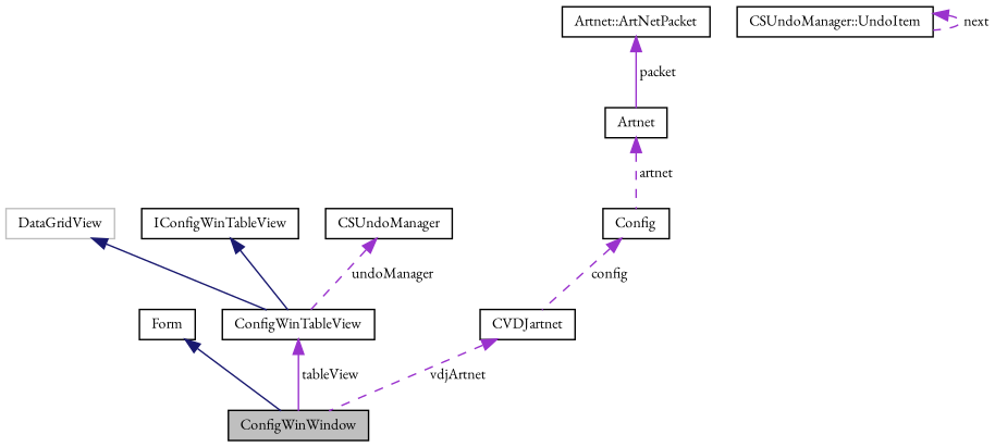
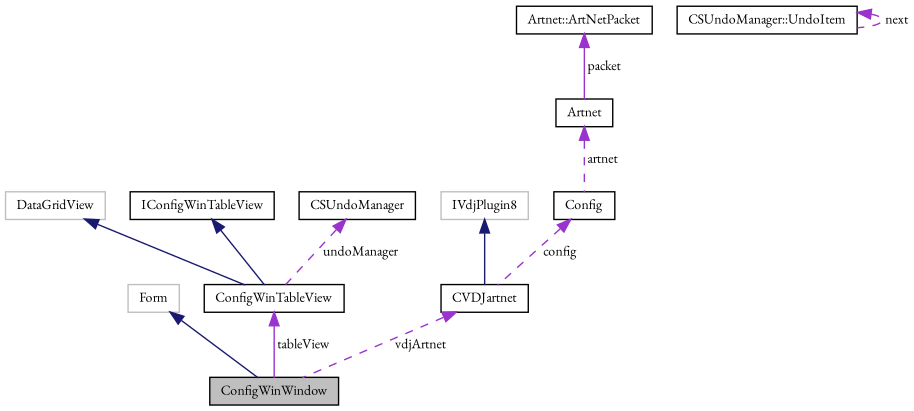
  digraph {
    fontname="EB Garamond"
    node [color=black fillcolor=white fontname="EB Garamond" fontsize=10 shape=record style=filled]
    edge [color=darkorchid3 dir=back fontname="EB Garamond" fontsize=10 labelfontname=Helvetica labelfontsize=10 style=solid]
    n1 [fillcolor=grey75 fontcolor=black height=0.2 label=ConfigWinWindow width=0.4]
-   n2 [height=0.2 label=Form width=0.4]
+   n2 [color=grey75 height=0.2 label=Form width=0.4]
    n3 [height=0.2 label=ConfigWinTableView width=0.4]
    n4 [color=grey75 height=0.2 label=DataGridView width=0.4]
    n5 [height=0.2 label=IConfigWinTableView width=0.4]
    n6 [height=0.2 label=CSUndoManager width=0.4]
    n7 [height=0.2 label="CSUndoManager::UndoItem" width=0.4]
    n8 [height=0.2 label=CVDJartnet width=0.4]
+   n9 [color=grey75 height=0.2 label=IVdjPlugin8 width=0.4]
    n10 [height=0.2 label=Config width=0.4]
    n11 [height=0.2 label=Artnet width=0.4]
    n12 [height=0.2 label="Artnet::ArtNetPacket" width=0.4]
    n2 -> n1 [color=midnightblue]
    n3 -> n1 [label=" tableView"]
    n4 -> n3 [color=midnightblue]
    n5 -> n3 [color=midnightblue]
    n6 -> n3 [label=" undoManager" style=dashed]
    n7 -> n7 [label=" next" style=dashed]
    n8 -> n1 [label=" vdjArtnet" style=dashed]
+   n9 -> n8 [color=midnightblue]
    n10 -> n8 [label=" config" style=dashed]
    n11 -> n10 [label=" artnet" style=dashed]
    n12 -> n11 [label=" packet"]
  }
